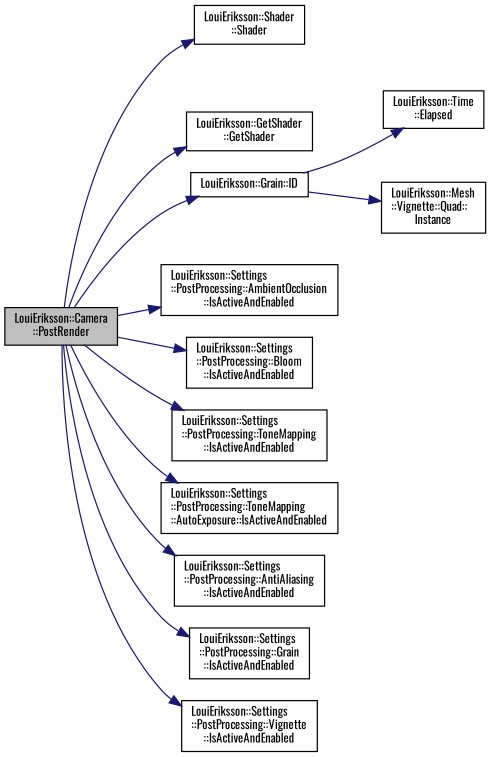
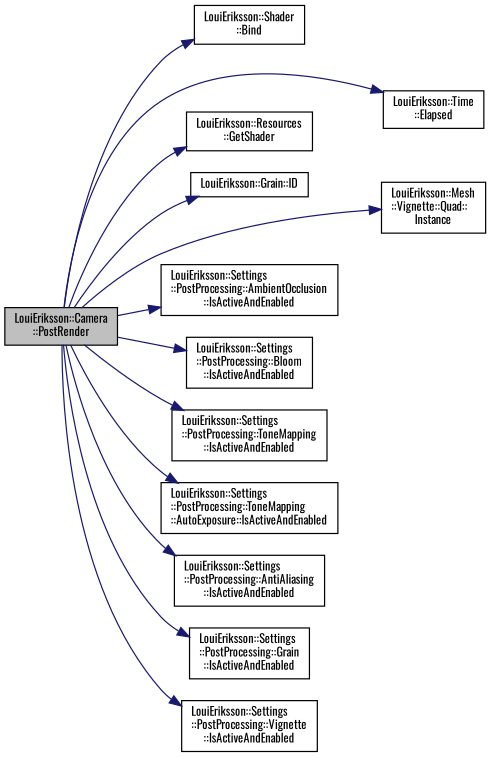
  digraph {
    fontname=Oswald
    rankdir=LR
    node [color=black fillcolor=white fontname=Oswald fontsize=10 shape=record style=filled]
    edge [color=midnightblue fontname=Oswald fontsize=10 labelfontname=Helvetica labelfontsize=10 style=solid]
    n1 [fillcolor=grey75 fontcolor=black height=0.2 label="LouiEriksson::Camera\l::PostRender" width=0.4]
-   n2 [height=0.2 label="LouiEriksson::Shader\l::Shader" width=0.4]
+   n2 [height=0.2 label="LouiEriksson::Shader\l::Bind" width=0.4]
    n3 [height=0.2 label="LouiEriksson::Time\l::Elapsed" width=0.4]
-   n4 [height=0.2 label="LouiEriksson::GetShader\l::GetShader" width=0.4]
+   n4 [height=0.2 label="LouiEriksson::Resources\l::GetShader" width=0.4]
    n5 [height=0.2 label="LouiEriksson::Grain::ID" width=0.4]
    n6 [height=0.2 label="LouiEriksson::Mesh\l::Vignette::Quad::\lInstance" width=0.4]
    n7 [height=0.2 label="LouiEriksson::Settings\l::PostProcessing::AmbientOcclusion\l::IsActiveAndEnabled" width=0.4]
    n8 [height=0.2 label="LouiEriksson::Settings\l::PostProcessing::Bloom\l::IsActiveAndEnabled" width=0.4]
    n9 [height=0.2 label="LouiEriksson::Settings\l::PostProcessing::ToneMapping\l::IsActiveAndEnabled" width=0.4]
    n10 [height=0.2 label="LouiEriksson::Settings\l::PostProcessing::ToneMapping\l::AutoExposure::IsActiveAndEnabled" width=0.4]
    n11 [height=0.2 label="LouiEriksson::Settings\l::PostProcessing::AntiAliasing\l::IsActiveAndEnabled" width=0.4]
    n12 [height=0.2 label="LouiEriksson::Settings\l::PostProcessing::Grain\l::IsActiveAndEnabled" width=0.4]
    n13 [height=0.2 label="LouiEriksson::Settings\l::PostProcessing::Vignette\l::IsActiveAndEnabled" width=0.4]
    n1 -> n2
-   n5 -> n3
+   n1 -> n3
    n1 -> n4
    n1 -> n5
-   n5 -> n6
+   n1 -> n6
    n1 -> n7
    n1 -> n8
    n1 -> n9
    n1 -> n10
    n1 -> n11
    n1 -> n12
    n1 -> n13
  }
